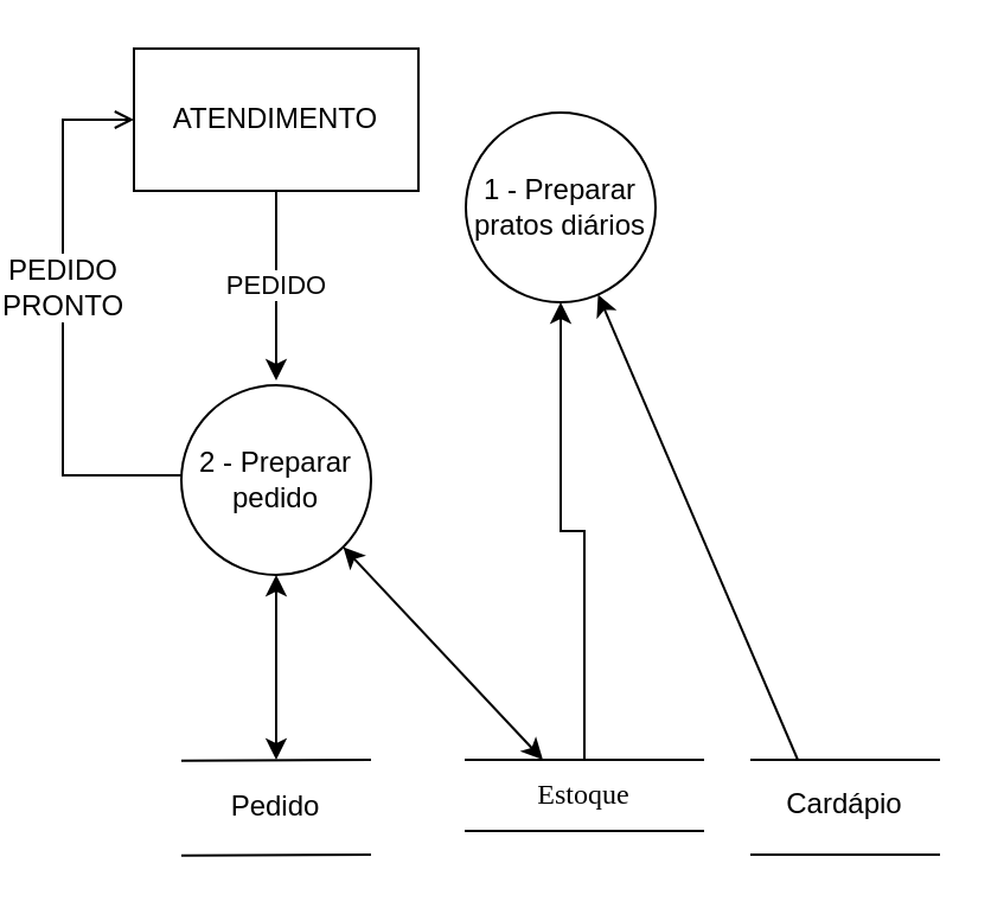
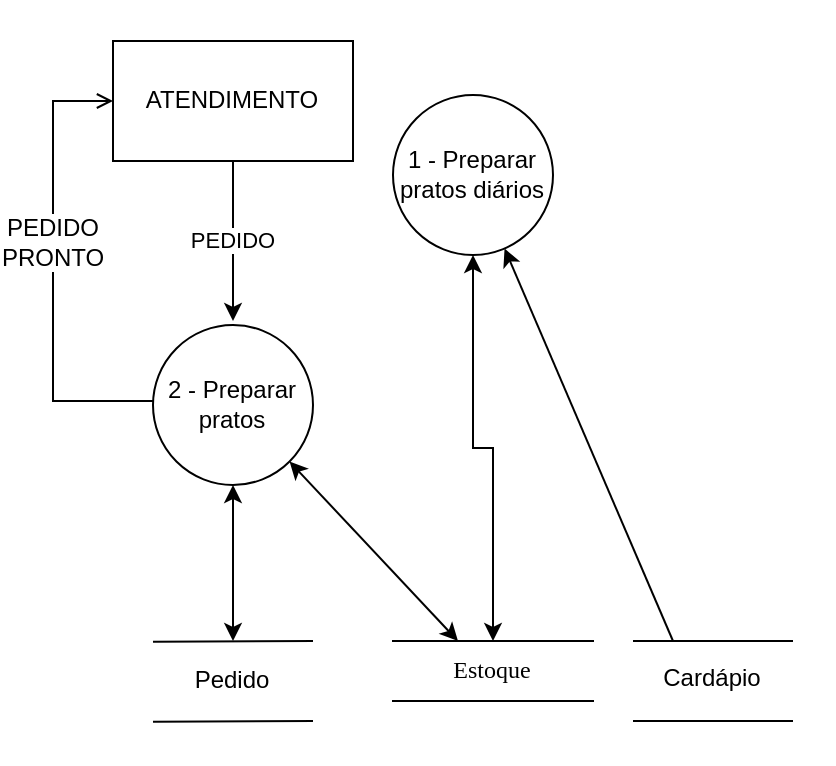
  <mxCell id="0" />
  <mxCell id="1" parent="0" />
  <mxCell id="2" style="edgeStyle=orthogonalEdgeStyle;rounded=0;orthogonalLoop=1;jettySize=auto;html=1;entryX=0;entryY=0.5;entryDx=0;entryDy=0;endArrow=open;" parent="1" source="4" target="17" edge="1"><mxGeometry relative="1" as="geometry"><Array as="points"><mxPoint x="20" y="200" /><mxPoint x="20" y="50" /></Array></mxGeometry></mxCell>
  <mxCell id="3" value="PEDIDO&lt;br&gt;PRONTO" style="text;html=1;align=center;verticalAlign=middle;resizable=0;points=[];labelBackgroundColor=#ffffff;" parent="2" vertex="1" connectable="0"><mxGeometry x="0.209" y="1" relative="1" as="geometry"><mxPoint y="9.29" as="offset" /></mxGeometry></mxCell>
- <mxCell id="4" value="2 -&amp;nbsp;Preparar pedido" style="ellipse;whiteSpace=wrap;html=1;aspect=fixed;" parent="1" vertex="1"><mxGeometry x="70" y="162" width="80" height="80" as="geometry" /></mxCell>
- <mxCell id="5" style="edgeStyle=orthogonalEdgeStyle;rounded=0;orthogonalLoop=1;jettySize=auto;html=1;entryX=0.5;entryY=0;entryDx=0;entryDy=0;startArrow=classic;startFill=1;endArrow=none;" edge="1" parent="1" source="6" target="7"><mxGeometry relative="1" as="geometry" /></mxCell>
+ <mxCell id="4" value="2 -&amp;nbsp;Preparar pratos" style="ellipse;whiteSpace=wrap;html=1;aspect=fixed;" parent="1" vertex="1"><mxGeometry x="70" y="162" width="80" height="80" as="geometry" /></mxCell>
+ <mxCell id="5" style="edgeStyle=orthogonalEdgeStyle;rounded=0;orthogonalLoop=1;jettySize=auto;html=1;entryX=0.5;entryY=0;entryDx=0;entryDy=0;startArrow=classic;startFill=1;" edge="1" parent="1" source="6" target="7"><mxGeometry relative="1" as="geometry" /></mxCell>
  <mxCell id="6" value="1 - Preparar&lt;br&gt;pratos diários" style="ellipse;whiteSpace=wrap;html=1;aspect=fixed;" parent="1" vertex="1"><mxGeometry x="190" y="47" width="80" height="80" as="geometry" /></mxCell>
  <mxCell id="7" value="Estoque" style="shape=partialRectangle;whiteSpace=wrap;html=1;left=0;right=0;fillColor=none;strokeWidth=1;fontFamily=Tahoma;fontSize=12;" parent="1" vertex="1"><mxGeometry x="190" y="320" width="100" height="30" as="geometry" /></mxCell>
  <mxCell id="8" value="Cardápio" style="text;html=1;strokeColor=none;fillColor=none;align=center;verticalAlign=middle;whiteSpace=wrap;rounded=0;" parent="1" vertex="1"><mxGeometry x="310" y="329.11" width="80" height="20" as="geometry" /></mxCell>
  <mxCell id="9" value="" style="endArrow=none;html=1;" parent="1" edge="1"><mxGeometry width="50" height="50" relative="1" as="geometry"><mxPoint x="310" y="320" as="sourcePoint" /><mxPoint x="390" y="320" as="targetPoint" /></mxGeometry></mxCell>
  <mxCell id="10" value="" style="endArrow=none;html=1;" parent="1" edge="1"><mxGeometry width="50" height="50" relative="1" as="geometry"><mxPoint x="310" y="360" as="sourcePoint" /><mxPoint x="390" y="360" as="targetPoint" /></mxGeometry></mxCell>
  <mxCell id="11" value="" style="endArrow=classic;html=1;fontSize=12;" parent="1" target="6" edge="1"><mxGeometry width="50" height="50" relative="1" as="geometry"><mxPoint x="330" y="320" as="sourcePoint" /><mxPoint x="360" y="300" as="targetPoint" /></mxGeometry></mxCell>
  <mxCell id="12" value="Pedido" style="text;html=1;strokeColor=none;fillColor=none;align=center;verticalAlign=middle;whiteSpace=wrap;rounded=0;" parent="1" vertex="1"><mxGeometry x="70" y="320" width="80" height="40" as="geometry" /></mxCell>
  <mxCell id="13" value="" style="endArrow=none;html=1;exitX=0;exitY=0;exitDx=0;exitDy=0;" parent="1" edge="1"><mxGeometry width="50" height="50" relative="1" as="geometry"><mxPoint x="70" y="320.42" as="sourcePoint" /><mxPoint x="150" y="320" as="targetPoint" /></mxGeometry></mxCell>
  <mxCell id="14" value="" style="endArrow=none;html=1;exitX=0;exitY=1;exitDx=0;exitDy=0;" parent="1" edge="1"><mxGeometry width="50" height="50" relative="1" as="geometry"><mxPoint x="70" y="360.42" as="sourcePoint" /><mxPoint x="150" y="360" as="targetPoint" /></mxGeometry></mxCell>
  <mxCell id="15" value="" style="endArrow=classic;html=1;fontSize=12;exitX=1;exitY=1;exitDx=0;exitDy=0;entryX=0.325;entryY=0;entryDx=0;entryDy=0;startArrow=classic;startFill=1;entryPerimeter=0;" parent="1" source="4" target="7" edge="1"><mxGeometry width="50" height="50" relative="1" as="geometry"><mxPoint x="170" y="340" as="sourcePoint" /><mxPoint x="220" y="290" as="targetPoint" /></mxGeometry></mxCell>
  <mxCell id="16" value="PEDIDO" style="edgeStyle=orthogonalEdgeStyle;rounded=0;orthogonalLoop=1;jettySize=auto;html=1;" parent="1" source="17" edge="1"><mxGeometry relative="1" as="geometry"><mxPoint x="110" y="160" as="targetPoint" /></mxGeometry></mxCell>
  <mxCell id="17" value="ATENDIMENTO" style="rounded=0;whiteSpace=wrap;html=1;" parent="1" vertex="1"><mxGeometry x="50" y="20" width="120" height="60" as="geometry" /></mxCell>
  <mxCell id="18" value="" style="endArrow=classic;startArrow=classic;html=1;entryX=0.5;entryY=1;entryDx=0;entryDy=0;" parent="1" target="4" edge="1"><mxGeometry width="50" height="50" relative="1" as="geometry"><mxPoint x="110" y="320" as="sourcePoint" /><mxPoint x="60" y="270" as="targetPoint" /></mxGeometry></mxCell>
